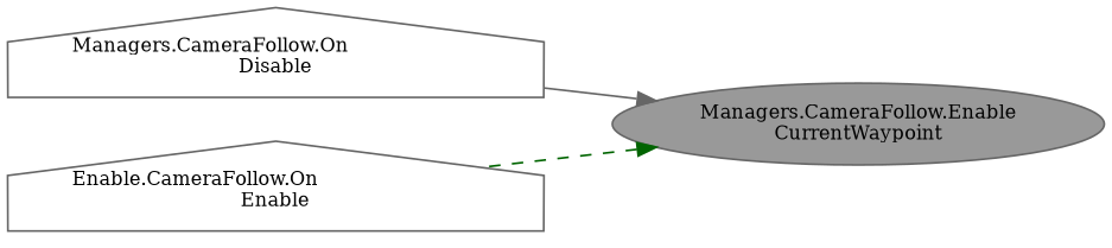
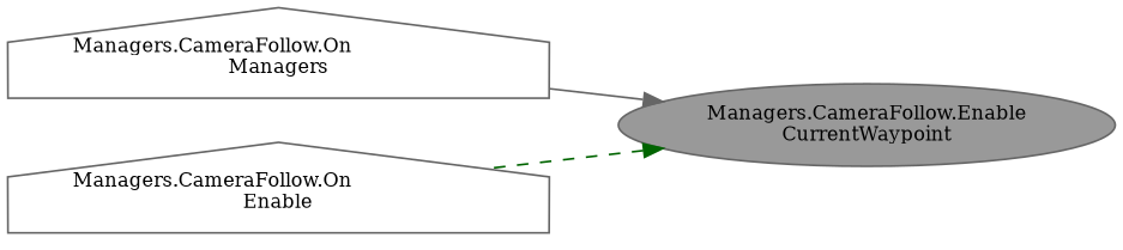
  digraph {
    fontname="DejaVu Serif"
    rankdir=RL
    node [color=grey40 fillcolor=white fontname="DejaVu Serif" fontsize=10 shape=house style=filled]
    edge [dir=back fontname="DejaVu Serif" fontsize=10 labelfontname=Helvetica labelfontsize=10]
    n1 [color=gray40 fillcolor=grey60 fontcolor=black height=0.2 label="Managers.CameraFollow.Enable\lCurrentWaypoint" shape=ellipse width=0.4]
-   n2 [height=0.2 label="Managers.CameraFollow.On\lDisable" width=0.4]
-   n3 [height=0.2 label="Enable.CameraFollow.On\lEnable" width=0.4]
+   n2 [height=0.2 label="Managers.CameraFollow.On\lManagers" width=0.4]
+   n3 [height=0.2 label="Managers.CameraFollow.On\lEnable" width=0.4]
    n1 -> n2 [color=gray40 style=solid]
    n1 -> n3 [color=darkgreen style=dashed]
  }
